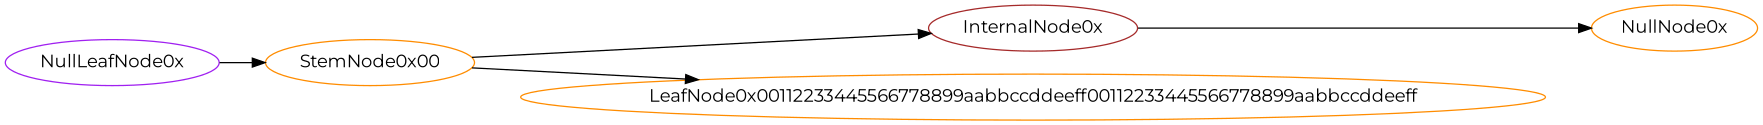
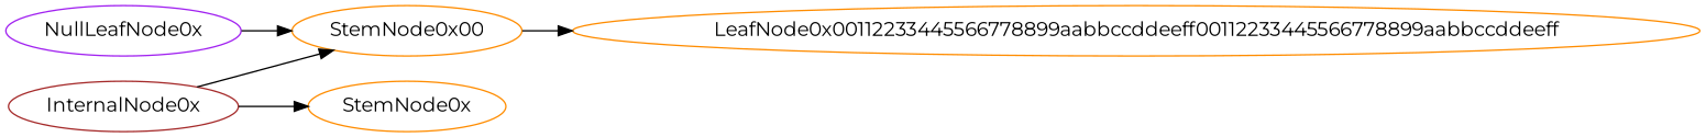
  digraph {
    fontname=Montserrat
    rankdir=LR
    node [color=darkorange fontname=Montserrat location="0x"]
    edge [fontname=Montserrat style=solid]
    InternalNode0x [color=brown commitment="0x0000000000000000000000000000000000000000000000000000000000000000"]
    StemNode0x00 [leftCommitment="0x0000000000000000000000000000000000000000000000000000000000000000" location="0x00" rightCommitment="0x0000000000000000000000000000000000000000000000000000000000000000" stem="0x00112233445566778899aabbccddeeff00112233445566778899aabbccddee"]
-   NullNode0x
+   NullNode0x [label=StemNode0x]
    LeafNode0x00112233445566778899aabbccddeeff00112233445566778899aabbccddeeff [location="0x00112233445566778899aabbccddeeff00112233445566778899aabbccddeeff" suffix=-1 value="0x1000000000000000000000000000000000000000000000000000000000000000"]
    NullLeafNode0x [color=purple]
-   StemNode0x00 -> InternalNode0x
+   InternalNode0x -> StemNode0x00
    InternalNode0x -> NullNode0x
    StemNode0x00 -> LeafNode0x00112233445566778899aabbccddeeff00112233445566778899aabbccddeeff
    NullLeafNode0x -> StemNode0x00
  }
